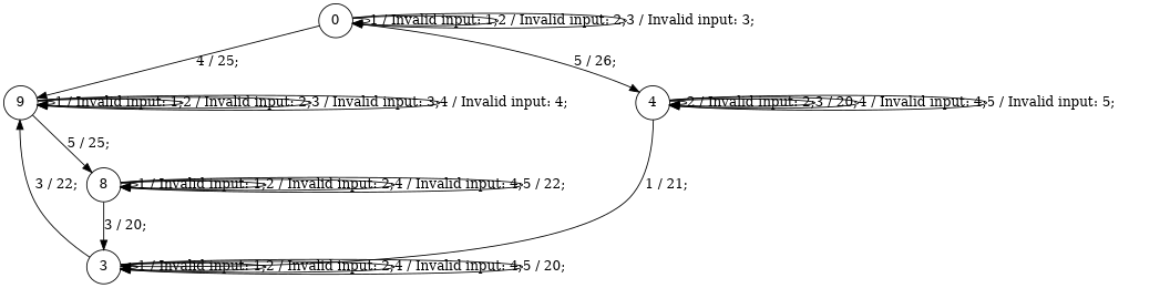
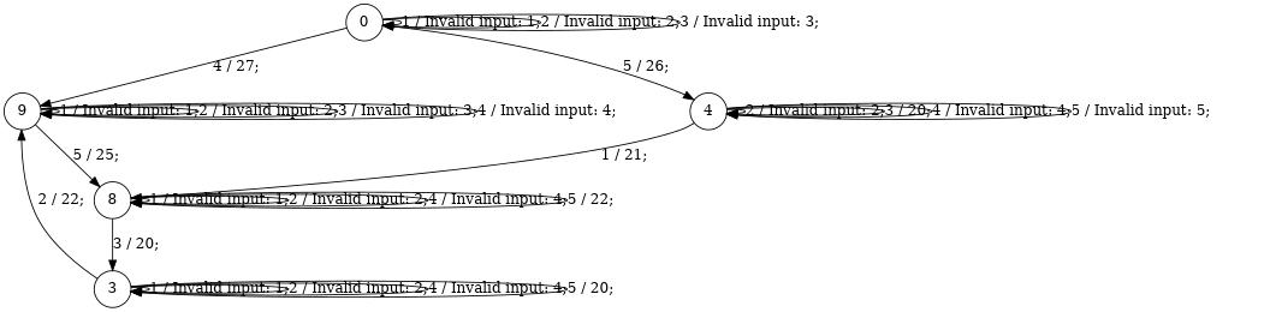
  digraph {
    node [shape=circle]
    n1 [label=0]
    n2 [label=9]
    n3 [label=4]
    n4 [label=8]
    n5 [label=3]
    n1 -> n1 [label="1 / Invalid input: 1;"]
    n1 -> n1 [label="2 / Invalid input: 2;"]
    n1 -> n1 [label="3 / Invalid input: 3;"]
-   n1 -> n2 [label="4 / 25;"]
+   n1 -> n2 [label="4 / 27;"]
    n1 -> n3 [label="5 / 26;"]
    n2 -> n2 [label="1 / Invalid input: 1;"]
    n2 -> n2 [label="2 / Invalid input: 2;"]
    n2 -> n2 [label="3 / Invalid input: 3;"]
    n2 -> n2 [label="4 / Invalid input: 4;"]
    n2 -> n4 [label="5 / 25;"]
    n3 -> n3 [label="2 / Invalid input: 2;"]
    n3 -> n3 [label="3 / 20;"]
    n3 -> n3 [label="4 / Invalid input: 4;"]
    n3 -> n3 [label="5 / Invalid input: 5;"]
-   n3 -> n5 [label="1 / 21;"]
+   n3 -> n4 [label="1 / 21;"]
    n4 -> n4 [label="1 / Invalid input: 1;"]
    n4 -> n4 [label="2 / Invalid input: 2;"]
    n4 -> n4 [label="4 / Invalid input: 4;"]
    n4 -> n4 [label="5 / 22;"]
    n4 -> n5 [label="3 / 20;"]
-   n5 -> n2 [label="3 / 22;"]
+   n5 -> n2 [label="2 / 22;"]
    n5 -> n5 [label="1 / Invalid input: 1;"]
    n5 -> n5 [label="2 / Invalid input: 2;"]
    n5 -> n5 [label="4 / Invalid input: 4;"]
    n5 -> n5 [label="5 / 20;"]
  }
